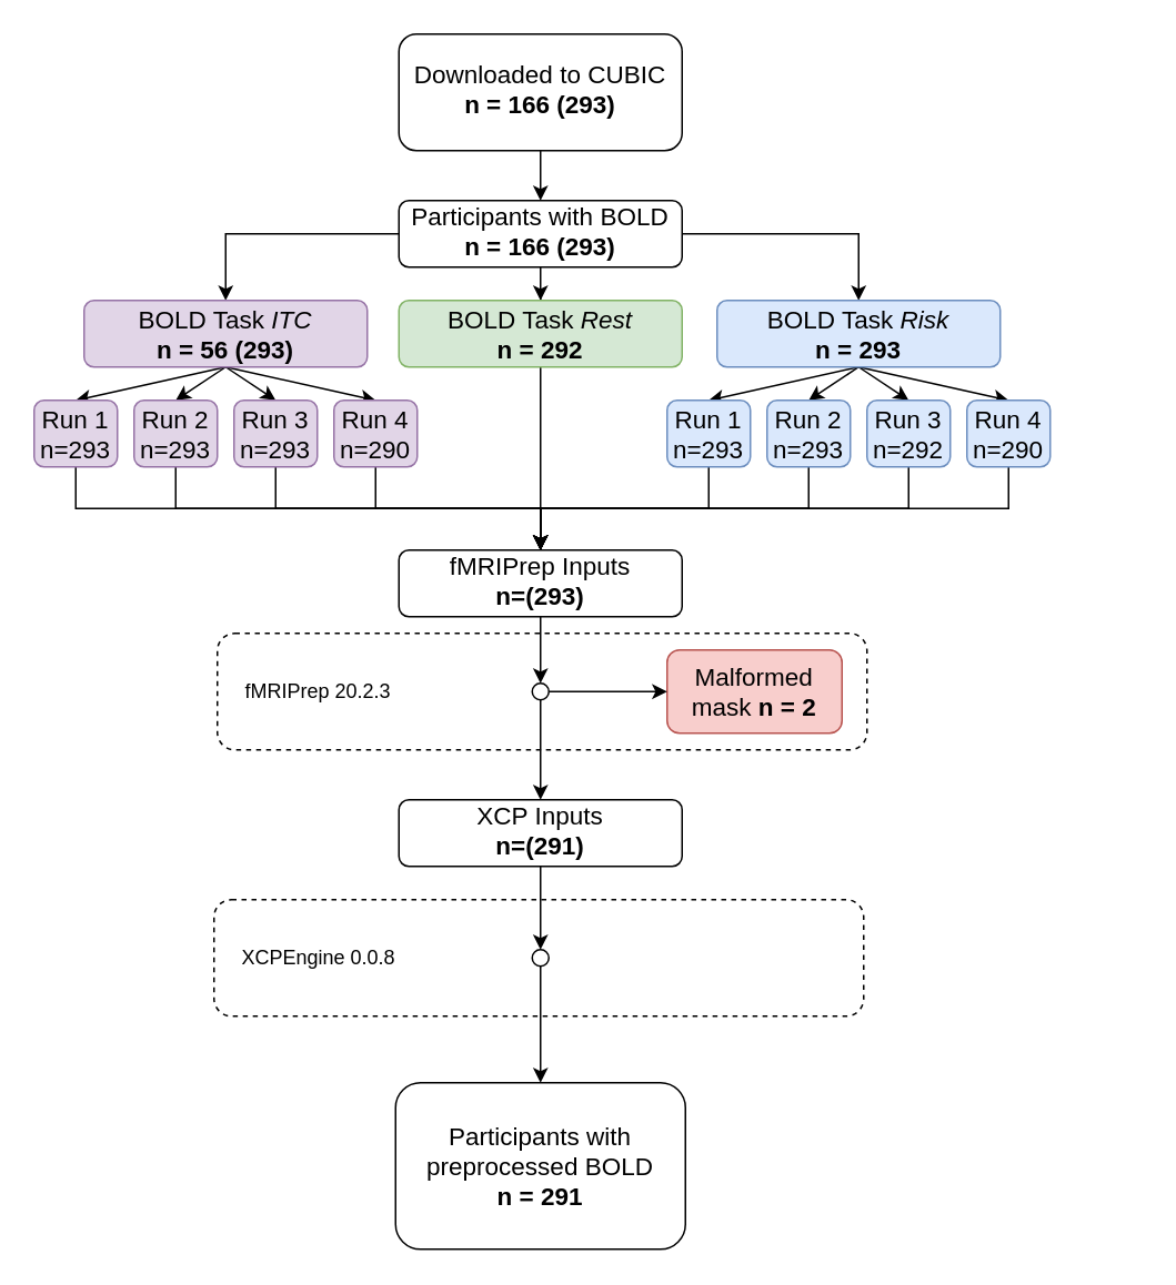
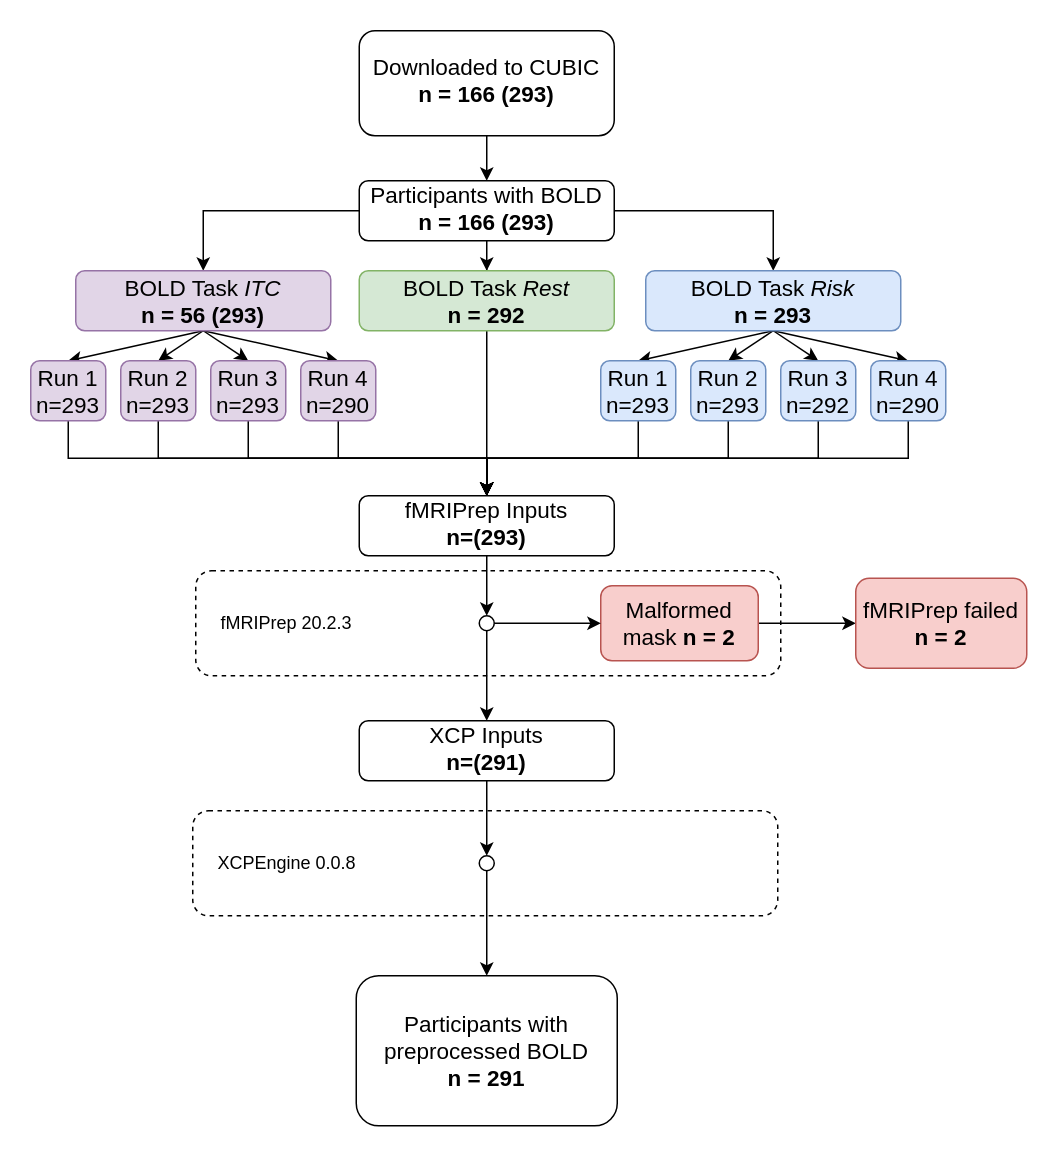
  <mxCell id="0" />
  <mxCell id="1" parent="0" />
  <mxCell id="2" value="XCPEngine 0.0.8" style="rounded=1;whiteSpace=wrap;html=1;align=left;dashed=1;glass=0;spacingLeft=15;" vertex="1" parent="1"><mxGeometry x="128" y="540" width="390" height="70" as="geometry" /></mxCell>
  <mxCell id="3" value="fMRIPrep 20.2.3" style="rounded=1;whiteSpace=wrap;html=1;align=left;dashed=1;glass=0;spacingLeft=15;" vertex="1" parent="1"><mxGeometry x="130" y="380" width="390" height="70" as="geometry" /></mxCell>
  <mxCell id="4" value="" style="edgeStyle=orthogonalEdgeStyle;rounded=0;orthogonalLoop=1;jettySize=auto;html=1;fontSize=15;exitX=0.5;exitY=1;exitDx=0;exitDy=0;" parent="1" source="5" target="9" edge="1"><mxGeometry relative="1" as="geometry"><mxPoint x="324" y="100" as="sourcePoint" /></mxGeometry></mxCell>
  <mxCell id="5" value="Downloaded to CUBIC&lt;br style=&quot;font-size: 15px&quot;&gt;&lt;b style=&quot;font-size: 15px&quot;&gt;n&amp;nbsp;= 166 (293)&lt;/b&gt;" style="whiteSpace=wrap;html=1;shadow=0;fontFamily=Helvetica;fontSize=15;align=center;strokeWidth=1;spacing=6;spacingTop=-4;rounded=1;" parent="1" vertex="1"><mxGeometry x="239" y="20" width="170" height="70" as="geometry" /></mxCell>
  <mxCell id="6" value="" style="edgeStyle=orthogonalEdgeStyle;rounded=0;orthogonalLoop=1;jettySize=auto;html=1;fontSize=15;" parent="1" source="9" target="14" edge="1"><mxGeometry relative="1" as="geometry" /></mxCell>
  <mxCell id="7" value="" style="edgeStyle=orthogonalEdgeStyle;rounded=0;orthogonalLoop=1;jettySize=auto;html=1;endArrow=classic;endFill=1;entryX=0.5;entryY=0;entryDx=0;entryDy=0;fontSize=15;" parent="1" source="9" target="18" edge="1"><mxGeometry relative="1" as="geometry"><mxPoint x="434" y="320" as="targetPoint" /></mxGeometry></mxCell>
  <mxCell id="8" style="edgeStyle=orthogonalEdgeStyle;rounded=0;orthogonalLoop=1;jettySize=auto;html=1;exitX=1;exitY=0.5;exitDx=0;exitDy=0;entryX=0.5;entryY=0;entryDx=0;entryDy=0;endArrow=classic;endFill=1;fontSize=15;" parent="1" source="9" target="23" edge="1"><mxGeometry relative="1" as="geometry" /></mxCell>
  <mxCell id="9" value="Participants with BOLD&lt;br style=&quot;font-size: 15px&quot;&gt;&lt;b style=&quot;font-size: 15px&quot;&gt;n&amp;nbsp;= 166 (&lt;/b&gt;&lt;b&gt;293)&lt;/b&gt;" style="rounded=1;whiteSpace=wrap;html=1;shadow=0;strokeWidth=1;spacing=6;spacingTop=-4;fontSize=15;" parent="1" vertex="1"><mxGeometry x="239" y="120" width="170" height="40" as="geometry" /></mxCell>
  <mxCell id="10" value="" style="edgeStyle=none;html=1;exitX=0.5;exitY=1;exitDx=0;exitDy=0;entryX=0.5;entryY=0;entryDx=0;entryDy=0;" edge="1" parent="1" source="14" target="30"><mxGeometry relative="1" as="geometry" /></mxCell>
  <mxCell id="11" style="edgeStyle=none;html=1;exitX=0.5;exitY=1;exitDx=0;exitDy=0;entryX=0.5;entryY=0;entryDx=0;entryDy=0;" edge="1" parent="1" source="14" target="32"><mxGeometry relative="1" as="geometry" /></mxCell>
  <mxCell id="12" style="edgeStyle=none;html=1;exitX=0.5;exitY=1;exitDx=0;exitDy=0;entryX=0.5;entryY=0;entryDx=0;entryDy=0;" edge="1" parent="1" source="14" target="34"><mxGeometry relative="1" as="geometry" /></mxCell>
  <mxCell id="13" style="edgeStyle=none;html=1;exitX=0.5;exitY=1;exitDx=0;exitDy=0;entryX=0.5;entryY=0;entryDx=0;entryDy=0;" edge="1" parent="1" source="14" target="36"><mxGeometry relative="1" as="geometry" /></mxCell>
  <mxCell id="14" value="BOLD Task &lt;i style=&quot;font-size: 15px&quot;&gt;ITC&lt;/i&gt;&lt;br style=&quot;font-size: 15px&quot;&gt;&lt;b style=&quot;font-size: 15px&quot;&gt;n&amp;nbsp;= 56 (293)&lt;/b&gt;" style="whiteSpace=wrap;html=1;shadow=0;strokeWidth=1;fontSize=15;rounded=1;glass=0;fillColor=#e1d5e7;strokeColor=#9673a6;" parent="1" vertex="1"><mxGeometry x="50" y="180" width="170" height="40" as="geometry" /></mxCell>
+ <mxCell id="15" style="edgeStyle=orthogonalEdgeStyle;rounded=0;html=1;exitX=1;exitY=0.5;exitDx=0;exitDy=0;entryX=0;entryY=0.5;entryDx=0;entryDy=0;" edge="1" parent="1" source="16" target="27"><mxGeometry relative="1" as="geometry" /></mxCell>
  <mxCell id="16" value="&lt;span style=&quot;font-size: 15px&quot;&gt;Malformed mask&amp;nbsp;&lt;/span&gt;&lt;b style=&quot;font-size: 15px&quot;&gt;n&amp;nbsp;= 2&lt;/b&gt;" style="rounded=1;whiteSpace=wrap;html=1;fontSize=15;fillColor=#f8cecc;strokeColor=#b85450;" parent="1" vertex="1"><mxGeometry x="400" y="390" width="105" height="50" as="geometry" /></mxCell>
  <mxCell id="17" style="edgeStyle=none;html=1;exitX=0.5;exitY=1;exitDx=0;exitDy=0;entryX=0.5;entryY=0;entryDx=0;entryDy=0;" edge="1" parent="1" source="18" target="46"><mxGeometry relative="1" as="geometry" /></mxCell>
  <mxCell id="18" value="BOLD Task &lt;i style=&quot;font-size: 15px&quot;&gt;Rest&lt;/i&gt;&lt;br style=&quot;font-size: 15px&quot;&gt;&lt;b style=&quot;font-size: 15px&quot;&gt;n =&amp;nbsp;&lt;/b&gt;&lt;b&gt;292&lt;/b&gt;" style="whiteSpace=wrap;html=1;shadow=0;strokeWidth=1;fontSize=15;rounded=1;glass=0;fillColor=#d5e8d4;strokeColor=#82b366;" parent="1" vertex="1"><mxGeometry x="239" y="180" width="170" height="40" as="geometry" /></mxCell>
  <mxCell id="19" style="edgeStyle=none;html=1;exitX=0.5;exitY=1;exitDx=0;exitDy=0;entryX=0.5;entryY=0;entryDx=0;entryDy=0;" edge="1" parent="1" source="23" target="40"><mxGeometry relative="1" as="geometry" /></mxCell>
  <mxCell id="20" style="edgeStyle=none;html=1;exitX=0.5;exitY=1;exitDx=0;exitDy=0;entryX=0.5;entryY=0;entryDx=0;entryDy=0;" edge="1" parent="1" source="23" target="38"><mxGeometry relative="1" as="geometry" /></mxCell>
  <mxCell id="21" style="edgeStyle=none;html=1;exitX=0.5;exitY=1;exitDx=0;exitDy=0;entryX=0.5;entryY=0;entryDx=0;entryDy=0;" edge="1" parent="1" source="23" target="42"><mxGeometry relative="1" as="geometry" /></mxCell>
  <mxCell id="22" style="edgeStyle=none;html=1;exitX=0.5;exitY=1;exitDx=0;exitDy=0;entryX=0.5;entryY=0;entryDx=0;entryDy=0;" edge="1" parent="1" source="23" target="44"><mxGeometry relative="1" as="geometry" /></mxCell>
  <mxCell id="23" value="BOLD Task &lt;i style=&quot;font-size: 15px&quot;&gt;Risk&lt;/i&gt;&lt;br style=&quot;font-size: 15px&quot;&gt;&lt;b style=&quot;font-size: 15px&quot;&gt;n = 293&lt;/b&gt;" style="whiteSpace=wrap;html=1;shadow=0;strokeWidth=1;fontSize=15;rounded=1;glass=0;fillColor=#dae8fc;strokeColor=#6c8ebf;" parent="1" vertex="1"><mxGeometry x="430" y="180" width="170" height="40" as="geometry" /></mxCell>
  <mxCell id="24" style="edgeStyle=none;html=1;exitX=1;exitY=0.5;exitDx=0;exitDy=0;entryX=0;entryY=0.5;entryDx=0;entryDy=0;" edge="1" parent="1" source="26" target="16"><mxGeometry relative="1" as="geometry" /></mxCell>
  <mxCell id="25" style="edgeStyle=orthogonalEdgeStyle;rounded=0;html=1;exitX=0.5;exitY=1;exitDx=0;exitDy=0;entryX=0.5;entryY=0;entryDx=0;entryDy=0;" edge="1" parent="1" source="26" target="48"><mxGeometry relative="1" as="geometry" /></mxCell>
  <mxCell id="26" value="" style="ellipse;whiteSpace=wrap;html=1;aspect=fixed;rounded=1;fontSize=15;" parent="1" vertex="1"><mxGeometry x="319" y="410" width="10" height="10" as="geometry" /></mxCell>
+ <mxCell id="27" value="fMRIPrep failed&lt;br style=&quot;font-size: 15px&quot;&gt;&lt;b style=&quot;font-size: 15px&quot;&gt;n = 2&lt;/b&gt;" style="rounded=1;whiteSpace=wrap;html=1;fontSize=15;fillColor=#f8cecc;strokeColor=#b85450;" parent="1" vertex="1"><mxGeometry x="570" y="385" width="114" height="60" as="geometry" /></mxCell>
  <mxCell id="28" value="Participants with preprocessed BOLD&lt;br style=&quot;font-size: 15px&quot;&gt;&lt;b style=&quot;font-size: 15px&quot;&gt;n = 291&lt;/b&gt;" style="whiteSpace=wrap;html=1;rounded=1;fontSize=15;" parent="1" vertex="1"><mxGeometry x="237" y="650" width="174" height="100" as="geometry" /></mxCell>
  <mxCell id="29" style="edgeStyle=orthogonalEdgeStyle;rounded=0;html=1;exitX=0.5;exitY=1;exitDx=0;exitDy=0;entryX=0.5;entryY=0;entryDx=0;entryDy=0;" edge="1" parent="1" source="30" target="46"><mxGeometry relative="1" as="geometry" /></mxCell>
  <mxCell id="30" value="Run 1&lt;br&gt;n=293" style="whiteSpace=wrap;html=1;fontSize=15;fillColor=#e1d5e7;strokeColor=#9673a6;shadow=0;strokeWidth=1;rounded=1;glass=0;" vertex="1" parent="1"><mxGeometry x="20" y="240" width="50" height="40" as="geometry" /></mxCell>
  <mxCell id="31" style="edgeStyle=orthogonalEdgeStyle;rounded=0;html=1;exitX=0.5;exitY=1;exitDx=0;exitDy=0;entryX=0.5;entryY=0;entryDx=0;entryDy=0;" edge="1" parent="1" source="32" target="46"><mxGeometry relative="1" as="geometry" /></mxCell>
  <mxCell id="32" value="Run 2 n=293" style="whiteSpace=wrap;html=1;fontSize=15;fillColor=#e1d5e7;strokeColor=#9673a6;shadow=0;strokeWidth=1;rounded=1;glass=0;" vertex="1" parent="1"><mxGeometry x="80" y="240" width="50" height="40" as="geometry" /></mxCell>
  <mxCell id="33" style="edgeStyle=orthogonalEdgeStyle;rounded=0;html=1;exitX=0.5;exitY=1;exitDx=0;exitDy=0;entryX=0.5;entryY=0;entryDx=0;entryDy=0;" edge="1" parent="1" source="34" target="46"><mxGeometry relative="1" as="geometry" /></mxCell>
  <mxCell id="34" value="Run 3 n=293" style="whiteSpace=wrap;html=1;fontSize=15;fillColor=#e1d5e7;strokeColor=#9673a6;shadow=0;strokeWidth=1;rounded=1;glass=0;" vertex="1" parent="1"><mxGeometry x="140" y="240" width="50" height="40" as="geometry" /></mxCell>
  <mxCell id="35" style="edgeStyle=orthogonalEdgeStyle;html=1;exitX=0.5;exitY=1;exitDx=0;exitDy=0;entryX=0.5;entryY=0;entryDx=0;entryDy=0;rounded=0;" edge="1" parent="1" source="36" target="46"><mxGeometry relative="1" as="geometry" /></mxCell>
  <mxCell id="36" value="Run 4 n=290" style="whiteSpace=wrap;html=1;fontSize=15;fillColor=#e1d5e7;strokeColor=#9673a6;shadow=0;strokeWidth=1;rounded=1;glass=0;" vertex="1" parent="1"><mxGeometry x="200" y="240" width="50" height="40" as="geometry" /></mxCell>
  <mxCell id="37" style="edgeStyle=orthogonalEdgeStyle;rounded=0;html=1;exitX=0.5;exitY=1;exitDx=0;exitDy=0;entryX=0.5;entryY=0;entryDx=0;entryDy=0;" edge="1" parent="1" source="38" target="46"><mxGeometry relative="1" as="geometry" /></mxCell>
  <mxCell id="38" value="Run 1 n=293" style="whiteSpace=wrap;html=1;fontSize=15;fillColor=#dae8fc;strokeColor=#6c8ebf;shadow=0;strokeWidth=1;rounded=1;glass=0;" vertex="1" parent="1"><mxGeometry x="400" y="240" width="50" height="40" as="geometry" /></mxCell>
  <mxCell id="39" style="edgeStyle=orthogonalEdgeStyle;rounded=0;html=1;exitX=0.5;exitY=1;exitDx=0;exitDy=0;entryX=0.5;entryY=0;entryDx=0;entryDy=0;" edge="1" parent="1" source="40" target="46"><mxGeometry relative="1" as="geometry" /></mxCell>
  <mxCell id="40" value="Run 2 n=293" style="whiteSpace=wrap;html=1;fontSize=15;fillColor=#dae8fc;strokeColor=#6c8ebf;shadow=0;strokeWidth=1;rounded=1;glass=0;" vertex="1" parent="1"><mxGeometry x="460" y="240" width="50" height="40" as="geometry" /></mxCell>
  <mxCell id="41" style="edgeStyle=orthogonalEdgeStyle;rounded=0;html=1;exitX=0.5;exitY=1;exitDx=0;exitDy=0;entryX=0.5;entryY=0;entryDx=0;entryDy=0;" edge="1" parent="1" source="42" target="46"><mxGeometry relative="1" as="geometry" /></mxCell>
  <mxCell id="42" value="Run 3 n=292" style="whiteSpace=wrap;html=1;fontSize=15;fillColor=#dae8fc;strokeColor=#6c8ebf;shadow=0;strokeWidth=1;rounded=1;glass=0;" vertex="1" parent="1"><mxGeometry x="520" y="240" width="50" height="40" as="geometry" /></mxCell>
  <mxCell id="43" style="edgeStyle=orthogonalEdgeStyle;rounded=0;html=1;exitX=0.5;exitY=1;exitDx=0;exitDy=0;entryX=0.5;entryY=0;entryDx=0;entryDy=0;" edge="1" parent="1" source="44" target="46"><mxGeometry relative="1" as="geometry" /></mxCell>
  <mxCell id="44" value="Run 4 n=290" style="whiteSpace=wrap;html=1;fontSize=15;fillColor=#dae8fc;strokeColor=#6c8ebf;shadow=0;strokeWidth=1;rounded=1;glass=0;" vertex="1" parent="1"><mxGeometry x="580" y="240" width="50" height="40" as="geometry" /></mxCell>
  <mxCell id="45" style="edgeStyle=orthogonalEdgeStyle;rounded=0;html=1;exitX=0.5;exitY=1;exitDx=0;exitDy=0;entryX=0.5;entryY=0;entryDx=0;entryDy=0;" edge="1" parent="1" source="46" target="26"><mxGeometry relative="1" as="geometry" /></mxCell>
  <mxCell id="46" value="&lt;span style=&quot;font-size: 15px&quot;&gt;fMRIPrep Inputs&lt;br&gt;&lt;/span&gt;&lt;b style=&quot;font-size: 15px&quot;&gt;n=(&lt;/b&gt;&lt;b&gt;293)&lt;/b&gt;" style="rounded=1;whiteSpace=wrap;html=1;shadow=0;strokeWidth=1;spacing=6;spacingTop=-4;fontSize=15;" vertex="1" parent="1"><mxGeometry x="239" y="330" width="170" height="40" as="geometry" /></mxCell>
  <mxCell id="47" style="edgeStyle=orthogonalEdgeStyle;rounded=0;html=1;exitX=0.5;exitY=1;exitDx=0;exitDy=0;entryX=0.5;entryY=0;entryDx=0;entryDy=0;" edge="1" parent="1" source="48" target="50"><mxGeometry relative="1" as="geometry" /></mxCell>
  <mxCell id="48" value="&lt;span style=&quot;font-size: 15px&quot;&gt;XCP Inputs&lt;br&gt;&lt;/span&gt;&lt;b style=&quot;font-size: 15px&quot;&gt;n=(&lt;/b&gt;&lt;b&gt;291)&lt;/b&gt;" style="rounded=1;whiteSpace=wrap;html=1;shadow=0;strokeWidth=1;spacing=6;spacingTop=-4;fontSize=15;" vertex="1" parent="1"><mxGeometry x="239" y="480" width="170" height="40" as="geometry" /></mxCell>
  <mxCell id="49" style="edgeStyle=orthogonalEdgeStyle;rounded=0;html=1;exitX=0.5;exitY=1;exitDx=0;exitDy=0;entryX=0.5;entryY=0;entryDx=0;entryDy=0;" edge="1" parent="1" source="50" target="28"><mxGeometry relative="1" as="geometry" /></mxCell>
  <mxCell id="50" value="" style="ellipse;whiteSpace=wrap;html=1;aspect=fixed;rounded=1;fontSize=15;" vertex="1" parent="1"><mxGeometry x="319" y="570" width="10" height="10" as="geometry" /></mxCell>
